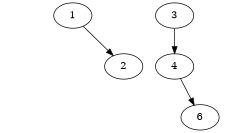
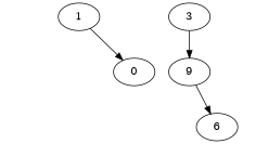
  digraph {
    edge [style=invis]
    I1 [style=invis]
    1
    I2 [style=invis]
-   2
+   2 [label=0]
    I0 [style=invis]
    3
-   4
+   4 [label=9]
    I3 [style=invis]
    I4 [style=invis]
    6
    1 -> I1
    1 -> I2
    1 -> 2 [style=""]
    3 -> 4 [style=""]
    3 -> I3
    4 -> I4
    4 -> 6 [style=""]
  }
